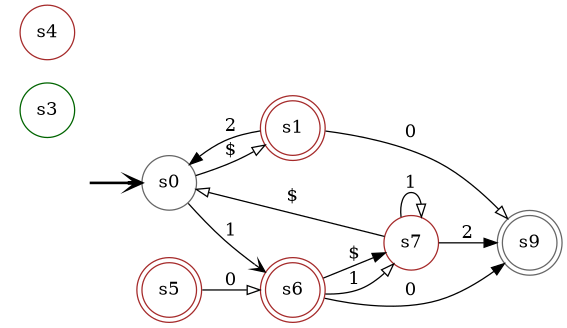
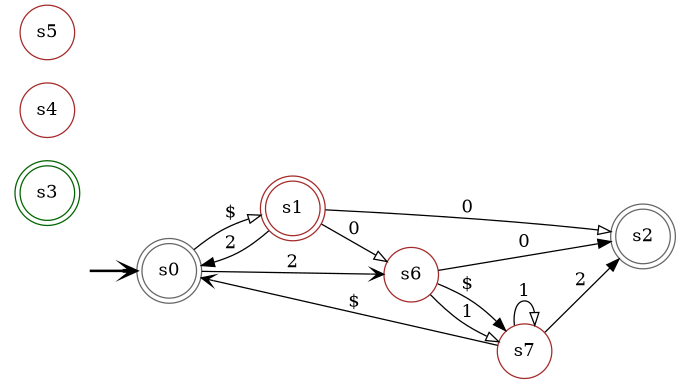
  digraph {
    rankdir=LR
    node [color=brown shape=circle]
    edge [arrowhead=onormal]
-   s0 [color=gray40]
+   s0 [color=gray40 shape=doublecircle]
    s1 [shape=doublecircle]
-   s6 [shape=doublecircle]
-   s2 [color=gray40 shape=doublecircle label=s9]
+   s6
+   s2 [color=gray40 shape=doublecircle]
    s7
-   s3 [color=darkgreen]
+   s3 [color=darkgreen shape=doublecircle]
    s4
-   s5 [shape=doublecircle]
+   s5
    start [shape=ellipse style=invis width=0 color=""]
    s0 -> s1 [label="$"]
-   s0 -> s6 [arrowhead=vee label=1]
+   s0 -> s6 [arrowhead=vee label=2]
    s1 -> s0 [arrowhead=normal label=2]
-   s5 -> s6 [label=0]
+   s1 -> s6 [label=0]
    s1 -> s2 [label=0]
    s6 -> s2 [arrowhead=normal label=0]
    s6 -> s7 [label=1]
    s6 -> s7 [arrowhead=normal label="$"]
-   s7 -> s0 [label="$"]
+   s7 -> s0 [arrowhead=vee label="$"]
    s7 -> s2 [arrowhead=normal label=2]
    s7 -> s7 [label=1]
    start -> s0 [arrowhead=vee style=bold]
  }
